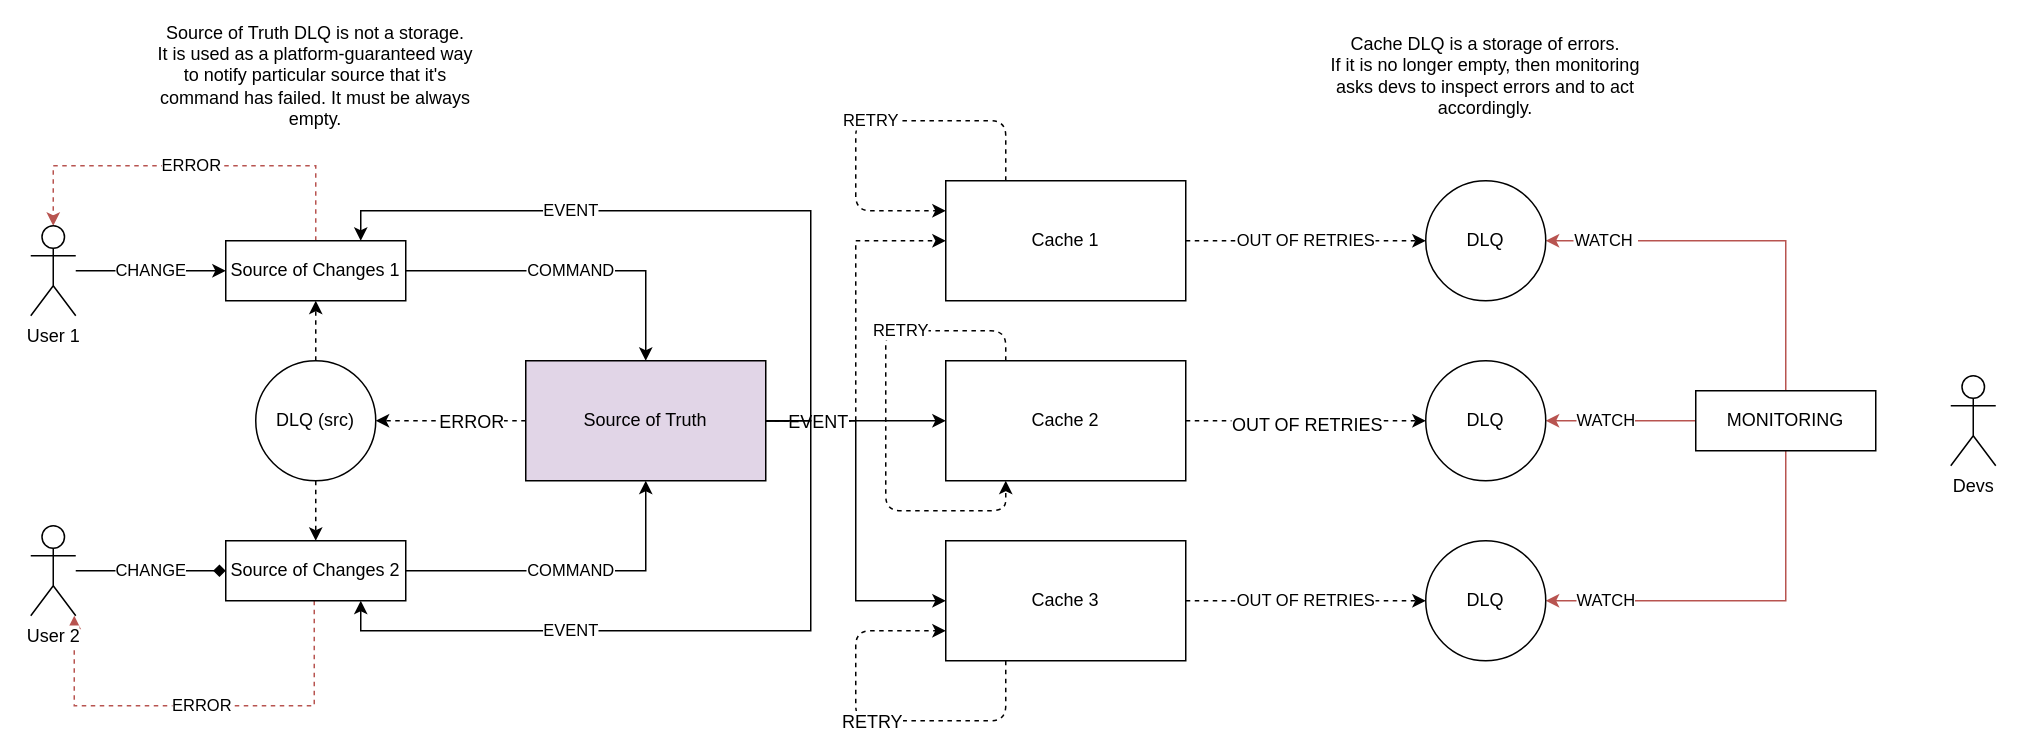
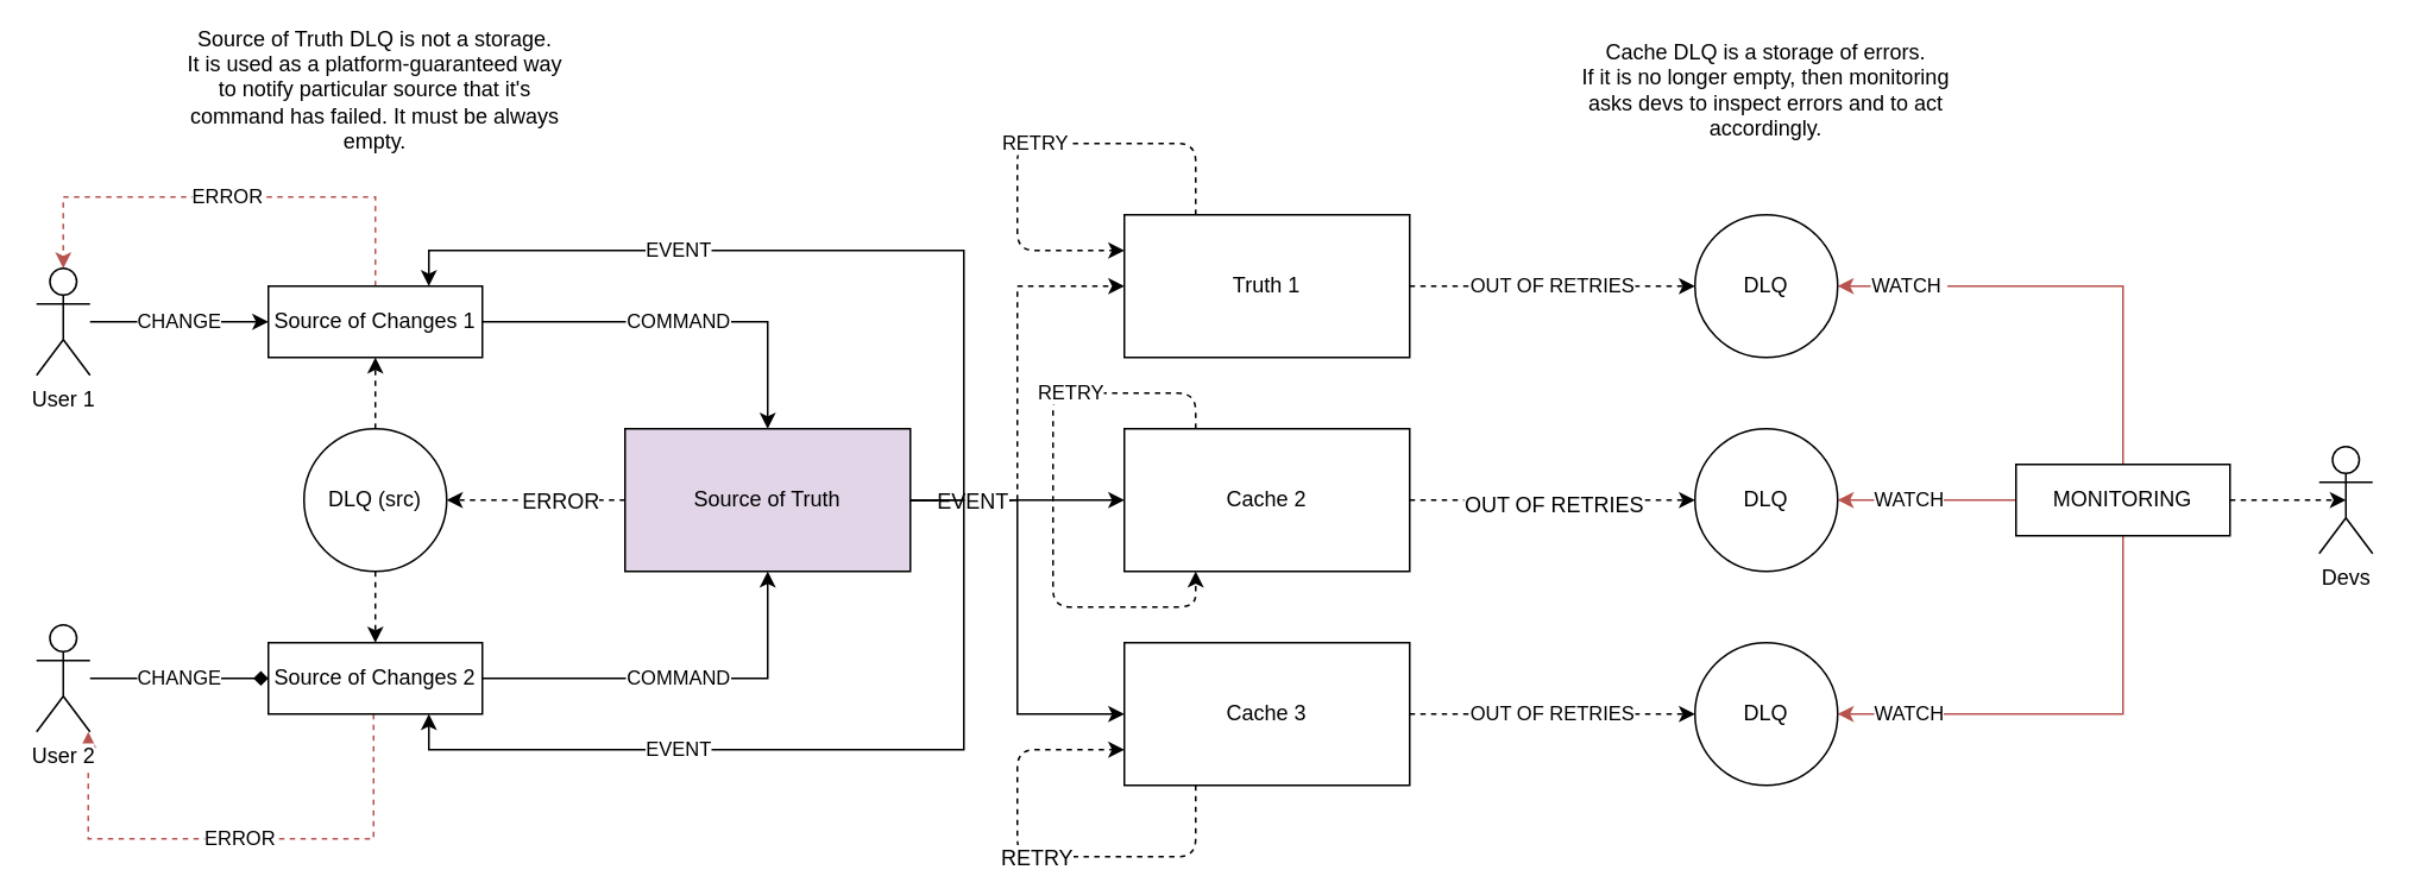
  <mxCell id="0" />
  <mxCell id="1" parent="0" />
  <mxCell id="2" value="COMMAND" style="edgeStyle=orthogonalEdgeStyle;rounded=0;orthogonalLoop=1;jettySize=auto;html=1;entryX=0.5;entryY=0;entryDx=0;entryDy=0;" parent="1" source="4" target="16" edge="1"><mxGeometry relative="1" as="geometry" /></mxCell>
  <mxCell id="3" value="ERROR" style="edgeStyle=orthogonalEdgeStyle;rounded=0;orthogonalLoop=1;jettySize=auto;html=1;entryX=0.5;entryY=0;entryDx=0;entryDy=0;entryPerimeter=0;dashed=1;strokeColor=#b85450;fillColor=#f8cecc;" parent="1" source="4" target="41" edge="1"><mxGeometry relative="1" as="geometry"><Array as="points"><mxPoint x="210" y="110" /><mxPoint x="35" y="110" /></Array></mxGeometry></mxCell>
  <mxCell id="4" value="Source of Changes 1" style="rounded=0;whiteSpace=wrap;html=1;" parent="1" vertex="1"><mxGeometry x="150" y="160" width="120" height="40" as="geometry" /></mxCell>
  <mxCell id="5" value="COMMAND" style="edgeStyle=orthogonalEdgeStyle;rounded=0;orthogonalLoop=1;jettySize=auto;html=1;entryX=0.5;entryY=1;entryDx=0;entryDy=0;" parent="1" source="7" target="16" edge="1"><mxGeometry relative="1" as="geometry" /></mxCell>
  <mxCell id="6" value="ERROR" style="edgeStyle=orthogonalEdgeStyle;rounded=0;orthogonalLoop=1;jettySize=auto;html=1;strokeColor=#b85450;entryX=1;entryY=1;entryDx=0;entryDy=0;entryPerimeter=0;dashed=1;fillColor=#f8cecc;" parent="1" edge="1"><mxGeometry relative="1" as="geometry"><mxPoint x="49" y="410" as="targetPoint" /><mxPoint x="209" y="400" as="sourcePoint" /><Array as="points"><mxPoint x="209" y="470" /><mxPoint x="49" y="470" /></Array></mxGeometry></mxCell>
  <mxCell id="7" value="Source of Changes 2" style="rounded=0;whiteSpace=wrap;html=1;" parent="1" vertex="1"><mxGeometry x="150" y="360" width="120" height="40" as="geometry" /></mxCell>
  <mxCell id="8" style="edgeStyle=orthogonalEdgeStyle;rounded=0;orthogonalLoop=1;jettySize=auto;html=1;entryX=0;entryY=0.5;entryDx=0;entryDy=0;dashed=1;" parent="1" source="16" target="18" edge="1"><mxGeometry relative="1" as="geometry" /></mxCell>
  <mxCell id="9" style="edgeStyle=orthogonalEdgeStyle;rounded=0;orthogonalLoop=1;jettySize=auto;html=1;entryX=0;entryY=0.5;entryDx=0;entryDy=0;" parent="1" source="16" target="21" edge="1"><mxGeometry relative="1" as="geometry" /></mxCell>
  <mxCell id="10" style="edgeStyle=orthogonalEdgeStyle;rounded=0;orthogonalLoop=1;jettySize=auto;html=1;entryX=0;entryY=0.5;entryDx=0;entryDy=0;" parent="1" source="16" target="23" edge="1"><mxGeometry relative="1" as="geometry" /></mxCell>
  <mxCell id="11" value="EVENT" style="text;html=1;align=center;verticalAlign=middle;resizable=0;points=[];labelBackgroundColor=#ffffff;" parent="10" vertex="1" connectable="0"><mxGeometry x="-0.566" y="-2" relative="1" as="geometry"><mxPoint x="-18" y="-2" as="offset" /></mxGeometry></mxCell>
  <mxCell id="12" style="edgeStyle=orthogonalEdgeStyle;rounded=0;orthogonalLoop=1;jettySize=auto;html=1;dashed=1;strokeColor=#000000;" parent="1" source="16" target="26" edge="1"><mxGeometry relative="1" as="geometry" /></mxCell>
  <mxCell id="13" value="ERROR" style="text;html=1;align=center;verticalAlign=middle;resizable=0;points=[];labelBackgroundColor=#ffffff;" parent="12" vertex="1" connectable="0"><mxGeometry x="-0.256" relative="1" as="geometry"><mxPoint as="offset" /></mxGeometry></mxCell>
  <mxCell id="14" value="EVENT" style="edgeStyle=orthogonalEdgeStyle;rounded=0;orthogonalLoop=1;jettySize=auto;html=1;entryX=0.75;entryY=1;entryDx=0;entryDy=0;strokeColor=#000000;" parent="1" source="16" target="7" edge="1"><mxGeometry x="0.347" relative="1" as="geometry"><Array as="points"><mxPoint x="540" y="280" /><mxPoint x="540" y="420" /><mxPoint x="240" y="420" /></Array><mxPoint as="offset" /></mxGeometry></mxCell>
  <mxCell id="15" value="EVENT" style="edgeStyle=orthogonalEdgeStyle;rounded=0;orthogonalLoop=1;jettySize=auto;html=1;entryX=0.75;entryY=0;entryDx=0;entryDy=0;strokeColor=#000000;" parent="1" source="16" target="4" edge="1"><mxGeometry x="0.347" relative="1" as="geometry"><Array as="points"><mxPoint x="540" y="280" /><mxPoint x="540" y="140" /><mxPoint x="240" y="140" /></Array><mxPoint as="offset" /></mxGeometry></mxCell>
  <mxCell id="16" value="Source of Truth" style="rounded=0;whiteSpace=wrap;html=1;fillColor=#e1d5e7;" parent="1" vertex="1"><mxGeometry x="350" y="240" width="160" height="80" as="geometry" /></mxCell>
  <mxCell id="17" value="OUT OF RETRIES" style="edgeStyle=orthogonalEdgeStyle;rounded=0;orthogonalLoop=1;jettySize=auto;html=1;dashed=1;strokeColor=#000000;" parent="1" source="18" target="34" edge="1"><mxGeometry relative="1" as="geometry" /></mxCell>
- <mxCell id="18" value="Cache 1" style="rounded=0;whiteSpace=wrap;html=1;" parent="1" vertex="1"><mxGeometry x="630" y="120" width="160" height="80" as="geometry" /></mxCell>
+ <mxCell id="18" value="Truth 1" style="rounded=0;whiteSpace=wrap;html=1;" parent="1" vertex="1"><mxGeometry x="630" y="120" width="160" height="80" as="geometry" /></mxCell>
  <mxCell id="19" style="edgeStyle=orthogonalEdgeStyle;rounded=0;orthogonalLoop=1;jettySize=auto;html=1;entryX=0;entryY=0.5;entryDx=0;entryDy=0;dashed=1;strokeColor=#000000;" parent="1" source="21" target="38" edge="1"><mxGeometry relative="1" as="geometry" /></mxCell>
  <mxCell id="20" value="OUT OF RETRIES" style="text;html=1;align=center;verticalAlign=middle;resizable=0;points=[];labelBackgroundColor=#ffffff;" parent="19" vertex="1" connectable="0"><mxGeometry x="-0.195" y="-2" relative="1" as="geometry"><mxPoint x="16" as="offset" /></mxGeometry></mxCell>
  <mxCell id="21" value="Cache 2&lt;span style=&quot;color: rgba(0 , 0 , 0 , 0) ; font-family: monospace ; font-size: 0px ; white-space: nowrap&quot;&gt;%3CmxGraphModel%3E%3Croot%3E%3CmxCell%20id%3D%220%22%2F%3E%3CmxCell%20id%3D%221%22%20parent%3D%220%22%2F%3E%3CmxCell%20id%3D%222%22%20value%3D%22Cache%201%22%20style%3D%22rounded%3D0%3BwhiteSpace%3Dwrap%3Bhtml%3D1%3B%22%20vertex%3D%221%22%20parent%3D%221%22%3E%3CmxGeometry%20x%3D%22520%22%20y%3D%22200%22%20width%3D%22160%22%20height%3D%2240%22%20as%3D%22geometry%22%2F%3E%3C%2FmxCell%3E%3C%2Froot%3E%3C%2FmxGraphModel%3E&lt;/span&gt;" style="rounded=0;whiteSpace=wrap;html=1;" parent="1" vertex="1"><mxGeometry x="630" y="240" width="160" height="80" as="geometry" /></mxCell>
  <mxCell id="22" value="OUT OF RETRIES" style="edgeStyle=orthogonalEdgeStyle;rounded=0;orthogonalLoop=1;jettySize=auto;html=1;entryX=0;entryY=0.5;entryDx=0;entryDy=0;dashed=1;strokeColor=#000000;" parent="1" source="23" target="39" edge="1"><mxGeometry relative="1" as="geometry" /></mxCell>
  <mxCell id="23" value="Cache 3" style="rounded=0;whiteSpace=wrap;html=1;" parent="1" vertex="1"><mxGeometry x="630" y="360" width="160" height="80" as="geometry" /></mxCell>
  <mxCell id="24" style="edgeStyle=orthogonalEdgeStyle;rounded=0;orthogonalLoop=1;jettySize=auto;html=1;entryX=0.5;entryY=1;entryDx=0;entryDy=0;dashed=1;strokeColor=#000000;" parent="1" source="26" target="4" edge="1"><mxGeometry relative="1" as="geometry" /></mxCell>
  <mxCell id="25" style="edgeStyle=orthogonalEdgeStyle;rounded=0;orthogonalLoop=1;jettySize=auto;html=1;entryX=0.5;entryY=0;entryDx=0;entryDy=0;dashed=1;strokeColor=#000000;" parent="1" source="26" target="7" edge="1"><mxGeometry relative="1" as="geometry" /></mxCell>
  <mxCell id="26" value="DLQ (src)" style="ellipse;whiteSpace=wrap;html=1;aspect=fixed;" parent="1" vertex="1"><mxGeometry x="170" y="240" width="80" height="80" as="geometry" /></mxCell>
+ <mxCell id="27" style="edgeStyle=orthogonalEdgeStyle;rounded=0;orthogonalLoop=1;jettySize=auto;html=1;entryX=0.5;entryY=0.5;entryDx=0;entryDy=0;entryPerimeter=0;dashed=1;strokeColor=#000000;" parent="1" source="31" target="32" edge="1"><mxGeometry relative="1" as="geometry" /></mxCell>
  <mxCell id="28" value="WATCH" style="edgeStyle=orthogonalEdgeStyle;rounded=0;orthogonalLoop=1;jettySize=auto;html=1;entryX=1;entryY=0.5;entryDx=0;entryDy=0;strokeColor=#b85450;fillColor=#f8cecc;" parent="1" source="31" target="39" edge="1"><mxGeometry x="0.692" relative="1" as="geometry"><Array as="points"><mxPoint x="1190" y="400" /></Array><mxPoint as="offset" /></mxGeometry></mxCell>
  <mxCell id="29" value="WATCH" style="edgeStyle=orthogonalEdgeStyle;rounded=0;orthogonalLoop=1;jettySize=auto;html=1;entryX=1;entryY=0.5;entryDx=0;entryDy=0;strokeColor=#b85450;fillColor=#f8cecc;" parent="1" source="31" target="38" edge="1"><mxGeometry x="0.2" relative="1" as="geometry"><mxPoint as="offset" /></mxGeometry></mxCell>
  <mxCell id="30" value="WATCH&amp;nbsp;" style="edgeStyle=orthogonalEdgeStyle;rounded=0;orthogonalLoop=1;jettySize=auto;html=1;entryX=1;entryY=0.5;entryDx=0;entryDy=0;strokeColor=#b85450;fillColor=#f8cecc;" parent="1" source="31" target="34" edge="1"><mxGeometry x="0.692" relative="1" as="geometry"><Array as="points"><mxPoint x="1190" y="160" /></Array><mxPoint as="offset" /></mxGeometry></mxCell>
  <mxCell id="31" value="MONITORING" style="rounded=0;whiteSpace=wrap;html=1;" parent="1" vertex="1"><mxGeometry x="1130" y="260" width="120" height="40" as="geometry" /></mxCell>
  <mxCell id="32" value="Devs" style="shape=umlActor;verticalLabelPosition=bottom;labelBackgroundColor=#ffffff;verticalAlign=top;html=1;outlineConnect=0;" parent="1" vertex="1"><mxGeometry x="1300" y="250" width="30" height="60" as="geometry" /></mxCell>
  <mxCell id="33" value="RETRY" style="endArrow=classic;html=1;dashed=1;strokeColor=#000000;entryX=0;entryY=0.25;entryDx=0;entryDy=0;" parent="1" target="18" edge="1"><mxGeometry width="50" height="50" relative="1" as="geometry"><mxPoint x="670" y="120" as="sourcePoint" /><mxPoint x="670" y="80" as="targetPoint" /><Array as="points"><mxPoint x="670" y="80" /><mxPoint x="570" y="80" /><mxPoint x="570" y="140" /></Array></mxGeometry></mxCell>
  <mxCell id="34" value="DLQ" style="ellipse;whiteSpace=wrap;html=1;aspect=fixed;" parent="1" vertex="1"><mxGeometry x="950" y="120" width="80" height="80" as="geometry" /></mxCell>
  <mxCell id="35" value="" style="endArrow=classic;html=1;dashed=1;strokeColor=#000000;entryX=0;entryY=0.75;entryDx=0;entryDy=0;" parent="1" target="23" edge="1"><mxGeometry width="50" height="50" relative="1" as="geometry"><mxPoint x="670" y="440" as="sourcePoint" /><mxPoint x="720" y="390" as="targetPoint" /><Array as="points"><mxPoint x="670" y="480" /><mxPoint x="570" y="480" /><mxPoint x="570" y="420" /></Array></mxGeometry></mxCell>
  <mxCell id="36" value="RETRY" style="text;html=1;align=center;verticalAlign=middle;resizable=0;points=[];labelBackgroundColor=#ffffff;" parent="35" vertex="1" connectable="0"><mxGeometry x="-0.692" y="-24" relative="1" as="geometry"><mxPoint x="-90" y="24" as="offset" /></mxGeometry></mxCell>
  <mxCell id="37" value="RETRY" style="endArrow=classic;html=1;dashed=1;strokeColor=#000000;entryX=0.25;entryY=1;entryDx=0;entryDy=0;" parent="1" target="21" edge="1"><mxGeometry x="-0.438" width="50" height="50" relative="1" as="geometry"><mxPoint x="670" y="240" as="sourcePoint" /><mxPoint x="720" y="190" as="targetPoint" /><Array as="points"><mxPoint x="670" y="220" /><mxPoint x="590" y="220" /><mxPoint x="590" y="340" /><mxPoint x="670" y="340" /></Array><mxPoint as="offset" /></mxGeometry></mxCell>
  <mxCell id="38" value="DLQ" style="ellipse;whiteSpace=wrap;html=1;aspect=fixed;" parent="1" vertex="1"><mxGeometry x="950" y="240" width="80" height="80" as="geometry" /></mxCell>
  <mxCell id="39" value="DLQ" style="ellipse;whiteSpace=wrap;html=1;aspect=fixed;" parent="1" vertex="1"><mxGeometry x="950" y="360" width="80" height="80" as="geometry" /></mxCell>
  <mxCell id="40" value="CHANGE" style="edgeStyle=orthogonalEdgeStyle;rounded=0;orthogonalLoop=1;jettySize=auto;html=1;entryX=0;entryY=0.5;entryDx=0;entryDy=0;strokeColor=#000000;" parent="1" source="41" target="4" edge="1"><mxGeometry relative="1" as="geometry" /></mxCell>
  <mxCell id="41" value="User 1" style="shape=umlActor;verticalLabelPosition=bottom;labelBackgroundColor=#ffffff;verticalAlign=top;html=1;outlineConnect=0;" parent="1" vertex="1"><mxGeometry x="20" y="150" width="30" height="60" as="geometry" /></mxCell>
  <mxCell id="42" value="CHANGE" style="edgeStyle=orthogonalEdgeStyle;rounded=0;orthogonalLoop=1;jettySize=auto;html=1;entryX=0;entryY=0.5;entryDx=0;entryDy=0;strokeColor=#000000;endArrow=diamond;" parent="1" source="43" target="7" edge="1"><mxGeometry relative="1" as="geometry" /></mxCell>
  <mxCell id="43" value="User 2" style="shape=umlActor;verticalLabelPosition=bottom;labelBackgroundColor=#ffffff;verticalAlign=top;html=1;outlineConnect=0;" parent="1" vertex="1"><mxGeometry x="20" y="350" width="30" height="60" as="geometry" /></mxCell>
  <mxCell id="44" value="Cache DLQ is a storage of errors.&lt;br&gt;If it is no longer empty, then monitoring asks devs to inspect errors and to act accordingly." style="text;html=1;strokeColor=none;fillColor=none;align=center;verticalAlign=middle;whiteSpace=wrap;rounded=0;" parent="1" vertex="1"><mxGeometry x="880" y="20" width="220" height="60" as="geometry" /></mxCell>
  <mxCell id="45" value="Source of Truth DLQ is not a storage.&lt;br&gt;It is used as a platform-guaranteed way to notify particular source that it's command has failed. It must be always empty." style="text;html=1;strokeColor=none;fillColor=none;align=center;verticalAlign=middle;whiteSpace=wrap;rounded=0;" parent="1" vertex="1"><mxGeometry x="100" y="20" width="220" height="60" as="geometry" /></mxCell>
